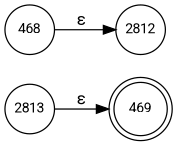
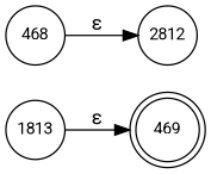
  digraph {
    fontname=Roboto
    rankdir=LR
    node [fixedsize=true fontname=Roboto fontsize=11 shape=circle peripheries=1]
    edge [fontname=Roboto]
    n1 [label=469 shape=doublecircle width=.6 peripheries=""]
    n2 [label=468 width=.55]
    n3 [label=2812 width=.55]
-   n4 [label=2813 width=.55]
+   n4 [label=1813 width=.55]
    n2 -> n3 [label="&epsilon;"]
    n4 -> n1 [label="&epsilon;"]
  }
